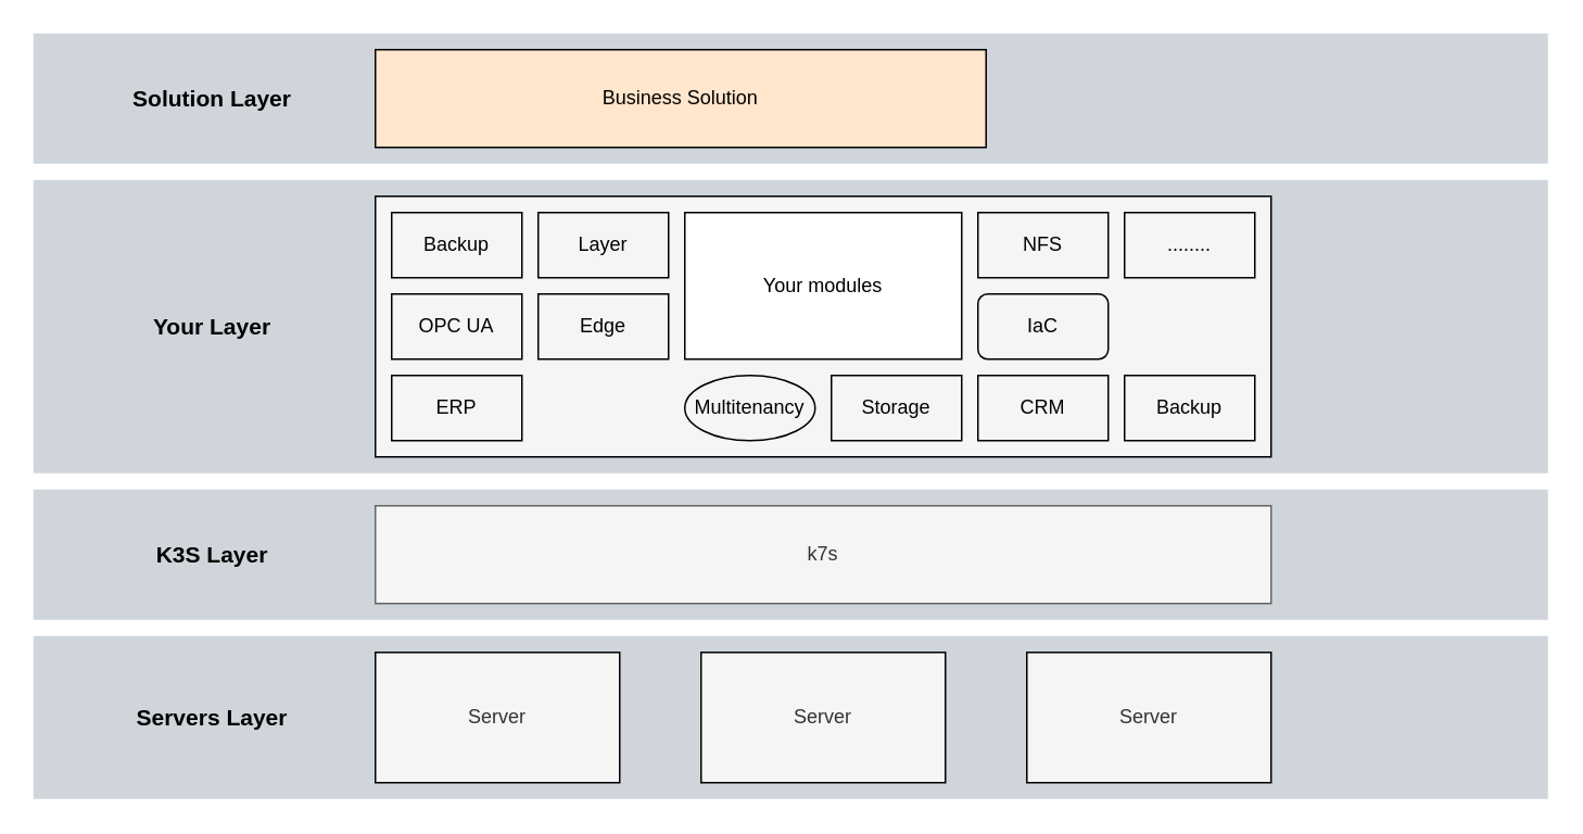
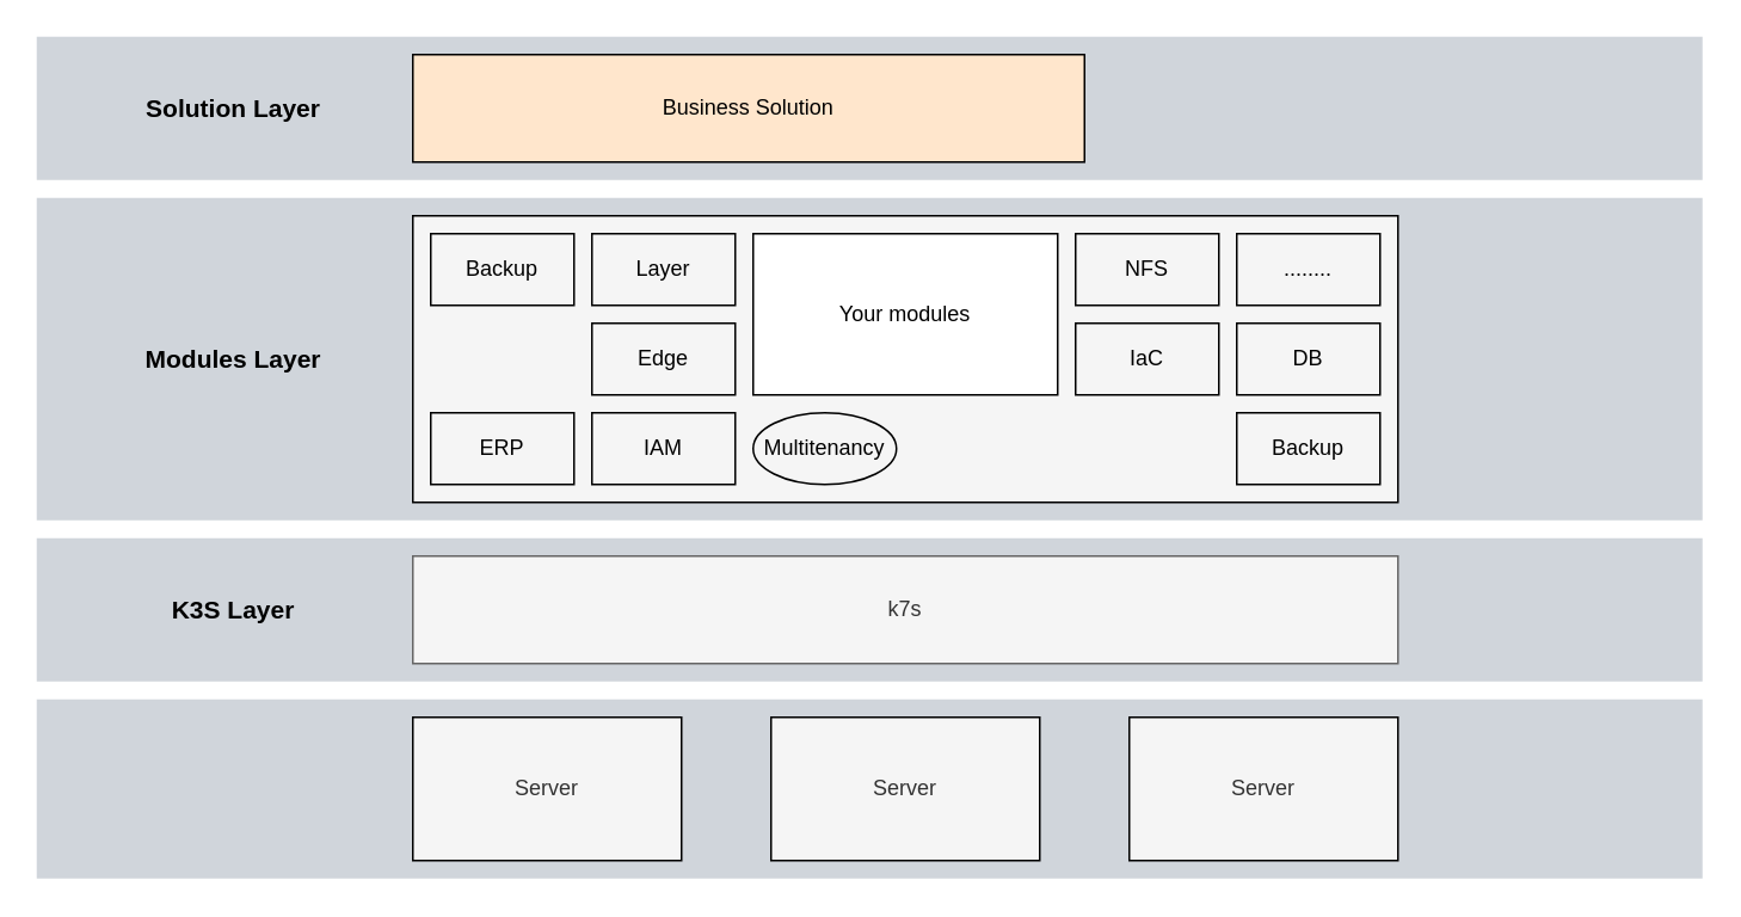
  <mxCell id="0" />
  <mxCell id="1" parent="0" />
  <mxCell id="2" value="" style="rounded=0;whiteSpace=wrap;html=1;strokeColor=none;strokeWidth=1;fontSize=14;fillColor=#647687;fontColor=#ffffff;opacity=30;" vertex="1" parent="1"><mxGeometry x="20" y="20" width="930" height="80" as="geometry" /></mxCell>
  <mxCell id="3" value="" style="rounded=0;whiteSpace=wrap;html=1;strokeColor=none;strokeWidth=1;fontSize=14;fillColor=#647687;fontColor=#ffffff;opacity=30;" vertex="1" parent="1"><mxGeometry x="20" y="300" width="930" height="80" as="geometry" /></mxCell>
  <mxCell id="4" value="" style="rounded=0;whiteSpace=wrap;html=1;strokeColor=none;strokeWidth=1;fontSize=14;fillColor=#647687;fontColor=#ffffff;opacity=30;" vertex="1" parent="1"><mxGeometry x="20" y="110" width="930" height="180" as="geometry" /></mxCell>
  <mxCell id="5" value="" style="rounded=0;whiteSpace=wrap;html=1;strokeColor=none;strokeWidth=1;fontSize=14;fillColor=#647687;fontColor=#ffffff;opacity=30;" vertex="1" parent="1"><mxGeometry x="20" y="390" width="930" height="100" as="geometry" /></mxCell>
  <mxCell id="6" value="Server" style="rounded=0;whiteSpace=wrap;html=1;fillColor=#f5f5f5;fontColor=#333333;strokeColor=default;" vertex="1" parent="1"><mxGeometry x="630" y="400" width="150" height="80" as="geometry" /></mxCell>
  <mxCell id="7" value="k7s" style="rounded=0;whiteSpace=wrap;html=1;fillColor=#f5f5f5;strokeColor=#666666;fontColor=#333333;" vertex="1" parent="1"><mxGeometry x="230" y="310" width="550" height="60" as="geometry" /></mxCell>
  <mxCell id="8" value="" style="rounded=0;whiteSpace=wrap;html=1;strokeWidth=1;fillColor=#F5F5F5;gradientColor=none;" vertex="1" parent="1"><mxGeometry x="230" y="120" width="550" height="160" as="geometry" /></mxCell>
  <mxCell id="9" value="Business Solution" style="rounded=0;whiteSpace=wrap;html=1;strokeWidth=1;fillColor=#ffe6cc;strokeColor=default;" vertex="1" parent="1"><mxGeometry x="230" y="30" width="375" height="60" as="geometry" /></mxCell>
  <mxCell id="10" value="Multitenancy" style="ellipse;whiteSpace=wrap;html=1;strokeColor=default;strokeWidth=1;fillColor=#F5F5F5;gradientColor=none;" vertex="1" parent="1"><mxGeometry x="420" y="230" width="80" height="40" as="geometry" /></mxCell>
+ <mxCell id="11" value="IAM" style="rounded=0;whiteSpace=wrap;html=1;strokeColor=default;strokeWidth=1;fillColor=#F5F5F5;gradientColor=none;" vertex="1" parent="1"><mxGeometry x="330" y="230" width="80" height="40" as="geometry" /></mxCell>
  <mxCell id="12" value="ERP" style="rounded=0;whiteSpace=wrap;html=1;strokeColor=default;strokeWidth=1;fillColor=#F5F5F5;gradientColor=none;" vertex="1" parent="1"><mxGeometry x="240" y="230" width="80" height="40" as="geometry" /></mxCell>
- <mxCell id="13" value="OPC UA" style="rounded=0;whiteSpace=wrap;html=1;strokeColor=default;strokeWidth=1;fillColor=#F5F5F5;gradientColor=none;" vertex="1" parent="1"><mxGeometry x="240" y="180" width="80" height="40" as="geometry" /></mxCell>
  <mxCell id="14" value="Edge" style="rounded=0;whiteSpace=wrap;html=1;strokeColor=default;strokeWidth=1;fillColor=#F5F5F5;gradientColor=none;" vertex="1" parent="1"><mxGeometry x="330" y="180" width="80" height="40" as="geometry" /></mxCell>
- <mxCell id="15" value="Storage" style="rounded=0;whiteSpace=wrap;html=1;strokeColor=default;strokeWidth=1;fillColor=#F5F5F5;gradientColor=none;" vertex="1" parent="1"><mxGeometry x="510" y="230" width="80" height="40" as="geometry" /></mxCell>
- <mxCell id="16" value="CRM" style="rounded=0;whiteSpace=wrap;html=1;strokeColor=default;strokeWidth=1;fillColor=#F5F5F5;gradientColor=none;" vertex="1" parent="1"><mxGeometry x="600" y="230" width="80" height="40" as="geometry" /></mxCell>
- <mxCell id="17" value="IaC" style="whiteSpace=wrap;html=1;strokeColor=default;strokeWidth=1;fillColor=#F5F5F5;gradientColor=none;rounded=1;" vertex="1" parent="1"><mxGeometry x="600" y="180" width="80" height="40" as="geometry" /></mxCell>
+ <mxCell id="17" value="IaC" style="rounded=0;whiteSpace=wrap;html=1;strokeColor=default;strokeWidth=1;fillColor=#F5F5F5;gradientColor=none;" vertex="1" parent="1"><mxGeometry x="600" y="180" width="80" height="40" as="geometry" /></mxCell>
+ <mxCell id="18" value="DB" style="rounded=0;whiteSpace=wrap;html=1;strokeColor=default;strokeWidth=1;fillColor=#F5F5F5;gradientColor=none;" vertex="1" parent="1"><mxGeometry x="690" y="180" width="80" height="40" as="geometry" /></mxCell>
  <mxCell id="19" value="........" style="rounded=0;whiteSpace=wrap;html=1;strokeColor=default;strokeWidth=1;fillColor=#F5F5F5;gradientColor=none;" vertex="1" parent="1"><mxGeometry x="690" y="130" width="80" height="40" as="geometry" /></mxCell>
  <mxCell id="20" value="Your modules" style="rounded=0;whiteSpace=wrap;html=1;strokeColor=default;strokeWidth=1;fillColor=#ffffff;" vertex="1" parent="1"><mxGeometry x="420" y="130" width="170" height="90" as="geometry" /></mxCell>
  <mxCell id="21" value="Backup" style="rounded=0;whiteSpace=wrap;html=1;strokeColor=default;strokeWidth=1;fillColor=#F5F5F5;gradientColor=none;" vertex="1" parent="1"><mxGeometry x="240" y="130" width="80" height="40" as="geometry" /></mxCell>
  <mxCell id="22" value="Layer" style="rounded=0;whiteSpace=wrap;html=1;strokeColor=default;strokeWidth=1;fillColor=#F5F5F5;gradientColor=none;" vertex="1" parent="1"><mxGeometry x="330" y="130" width="80" height="40" as="geometry" /></mxCell>
  <mxCell id="23" value="NFS" style="rounded=0;whiteSpace=wrap;html=1;strokeColor=default;strokeWidth=1;fillColor=#F5F5F5;gradientColor=none;" vertex="1" parent="1"><mxGeometry x="600" y="130" width="80" height="40" as="geometry" /></mxCell>
  <mxCell id="24" value="Backup" style="rounded=0;whiteSpace=wrap;html=1;strokeColor=default;strokeWidth=1;fillColor=#F5F5F5;gradientColor=none;" vertex="1" parent="1"><mxGeometry x="690" y="230" width="80" height="40" as="geometry" /></mxCell>
  <mxCell id="25" value="Server" style="rounded=0;whiteSpace=wrap;html=1;fillColor=#f5f5f5;fontColor=#333333;strokeColor=default;" vertex="1" parent="1"><mxGeometry x="230" y="400" width="150" height="80" as="geometry" /></mxCell>
  <mxCell id="26" value="Server" style="rounded=0;whiteSpace=wrap;html=1;fillColor=#f5f5f5;fontColor=#333333;strokeColor=default;" vertex="1" parent="1"><mxGeometry x="430" y="400" width="150" height="80" as="geometry" /></mxCell>
- <mxCell id="27" value="Servers Layer" style="text;html=1;strokeColor=none;fillColor=none;align=center;verticalAlign=middle;whiteSpace=wrap;rounded=0;strokeWidth=1;fontSize=14;fontStyle=1" vertex="1" parent="1"><mxGeometry x="70" y="425" width="120" height="30" as="geometry" /></mxCell>
  <mxCell id="28" value="K3S Layer" style="text;html=1;strokeColor=none;fillColor=none;align=center;verticalAlign=middle;whiteSpace=wrap;rounded=0;strokeWidth=1;fontSize=14;fontStyle=1" vertex="1" parent="1"><mxGeometry x="70" y="325" width="120" height="30" as="geometry" /></mxCell>
- <mxCell id="29" value="Your Layer" style="text;html=1;strokeColor=none;fillColor=none;align=center;verticalAlign=middle;whiteSpace=wrap;rounded=0;strokeWidth=1;fontSize=14;fontStyle=1" vertex="1" parent="1"><mxGeometry x="70" y="185" width="120" height="30" as="geometry" /></mxCell>
+ <mxCell id="29" value="Modules Layer" style="text;html=1;strokeColor=none;fillColor=none;align=center;verticalAlign=middle;whiteSpace=wrap;rounded=0;strokeWidth=1;fontSize=14;fontStyle=1" vertex="1" parent="1"><mxGeometry x="70" y="185" width="120" height="30" as="geometry" /></mxCell>
  <mxCell id="30" value="Solution Layer" style="text;html=1;strokeColor=none;fillColor=none;align=center;verticalAlign=middle;whiteSpace=wrap;rounded=0;strokeWidth=1;fontSize=14;fontStyle=1" vertex="1" parent="1"><mxGeometry x="70" y="45" width="120" height="30" as="geometry" /></mxCell>
